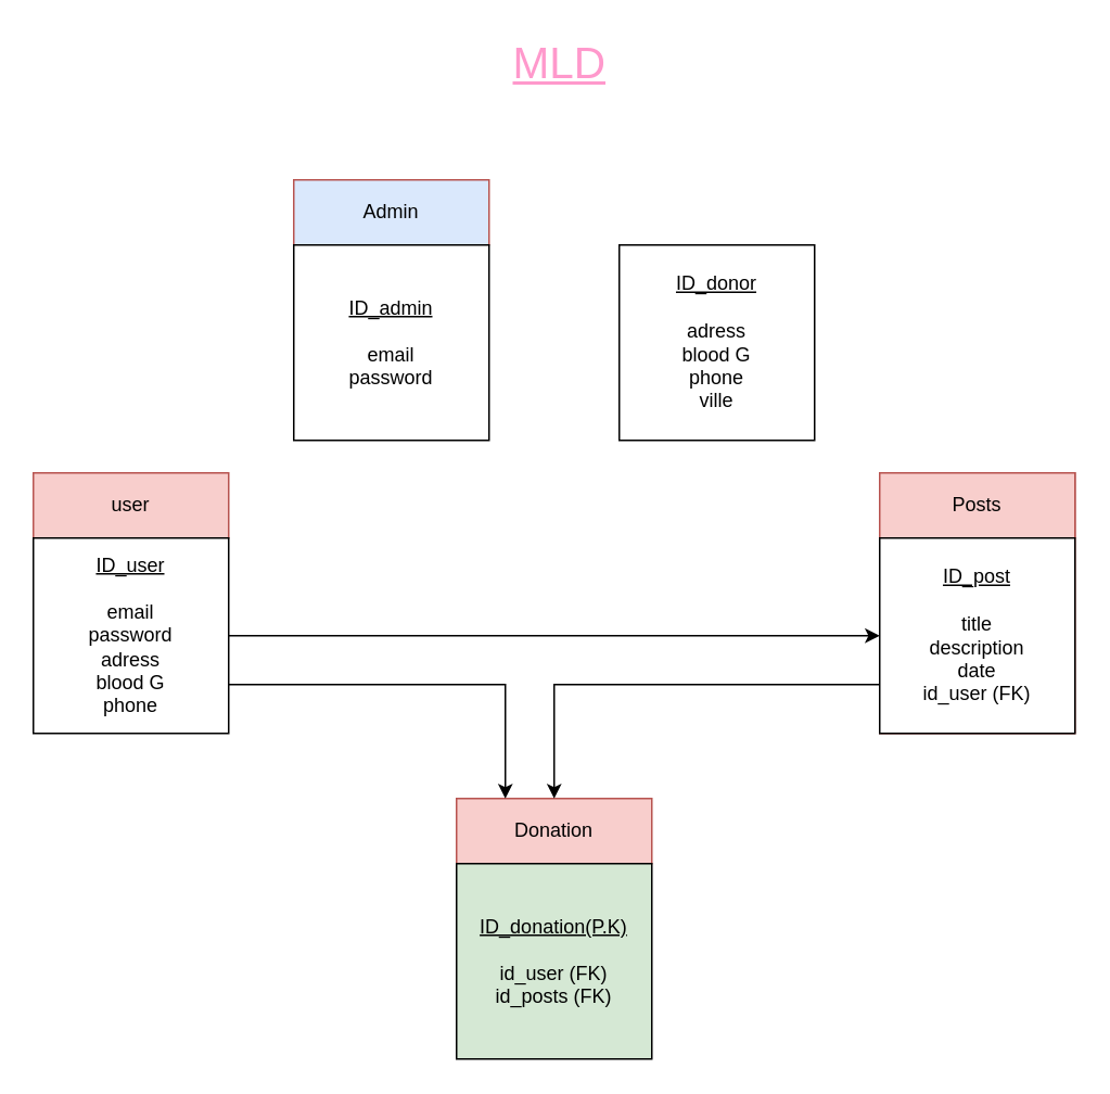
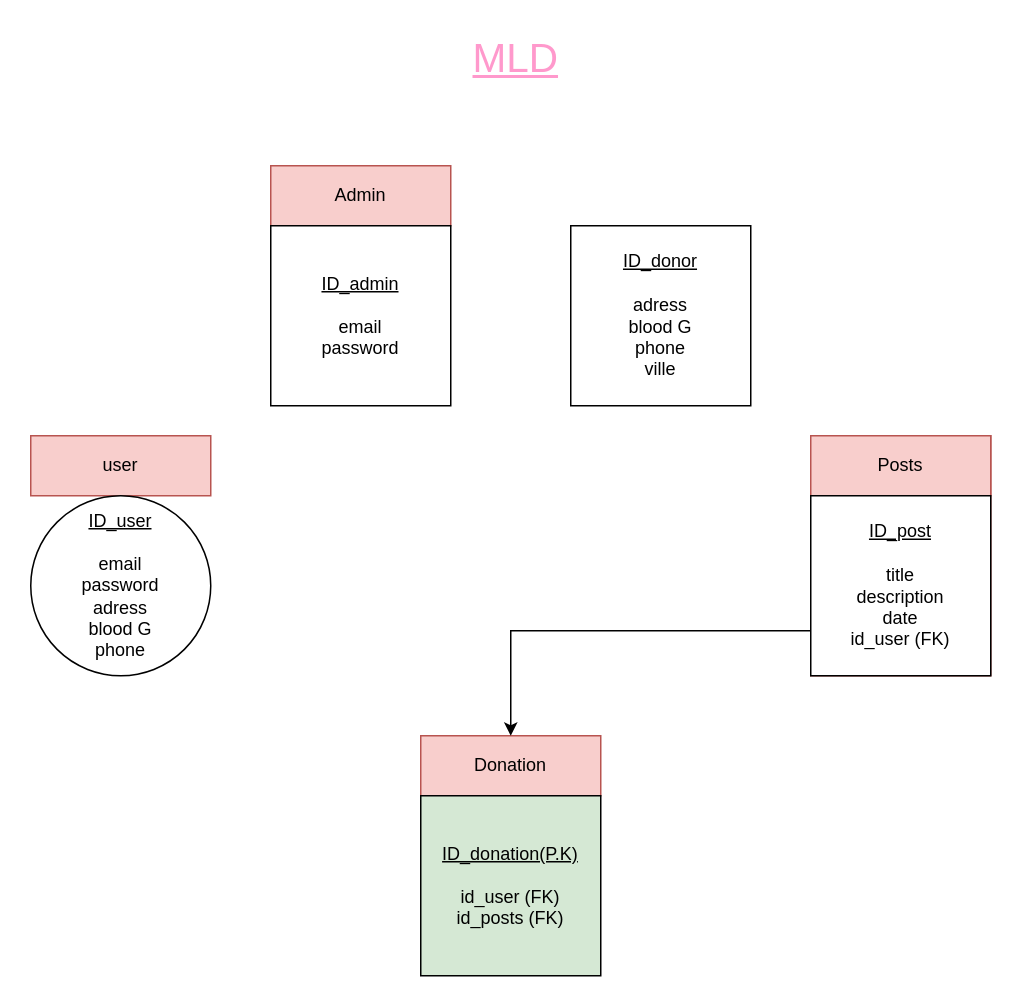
  <mxCell id="0" />
  <mxCell id="1" parent="0" />
  <mxCell id="2" value="" style="group" parent="1" vertex="1" connectable="0"><mxGeometry x="20" y="290" width="120" height="160" as="geometry" /></mxCell>
  <mxCell id="3" value="user" style="rounded=0;whiteSpace=wrap;html=1;fillColor=#f8cecc;strokeColor=#b85450;" parent="2" vertex="1"><mxGeometry width="120" height="40" as="geometry" /></mxCell>
- <mxCell id="4" value="&lt;u&gt;ID_user&lt;br&gt;&lt;br&gt;&lt;/u&gt;email&lt;br&gt;password&lt;br&gt;adress&lt;br&gt;blood G&lt;br&gt;phone" style="rounded=0;whiteSpace=wrap;html=1;" parent="2" vertex="1"><mxGeometry y="40" width="120" height="120" as="geometry" /></mxCell>
+ <mxCell id="4" value="&lt;u&gt;ID_user&lt;br&gt;&lt;br&gt;&lt;/u&gt;email&lt;br&gt;password&lt;br&gt;adress&lt;br&gt;blood G&lt;br&gt;phone" style="ellipse;whiteSpace=wrap;html=1;" parent="2" vertex="1"><mxGeometry y="40" width="120" height="120" as="geometry" /></mxCell>
  <mxCell id="5" value="" style="group;fillColor=#f8cecc;strokeColor=#b85450;" parent="1" vertex="1" connectable="0"><mxGeometry x="540" y="290" width="120" height="160" as="geometry" /></mxCell>
  <mxCell id="6" value="Posts" style="rounded=0;whiteSpace=wrap;html=1;fillColor=#f8cecc;strokeColor=#b85450;" parent="5" vertex="1"><mxGeometry width="120" height="40" as="geometry" /></mxCell>
  <mxCell id="7" value="&lt;u&gt;ID_post&lt;br&gt;&lt;/u&gt;&lt;br&gt;title&lt;br&gt;description&lt;br&gt;date&lt;br&gt;id_user (FK)" style="rounded=0;whiteSpace=wrap;html=1;" parent="5" vertex="1"><mxGeometry y="40" width="120" height="120" as="geometry" /></mxCell>
  <mxCell id="8" value="&lt;font style=&quot;font-size: 27px&quot; color=&quot;#ff99cc&quot;&gt;&lt;u&gt;MLD&lt;/u&gt;&lt;/font&gt;" style="text;html=1;resizable=0;points=[];autosize=1;align=left;verticalAlign=top;spacingTop=-4;strokeWidth=19;" parent="1" vertex="1"><mxGeometry x="313" y="20" width="70" height="20" as="geometry" /></mxCell>
  <mxCell id="9" value="" style="group" parent="1" vertex="1" connectable="0"><mxGeometry x="280" y="490" width="120" height="160" as="geometry" /></mxCell>
  <mxCell id="10" value="Donation" style="rounded=0;whiteSpace=wrap;html=1;fillColor=#f8cecc;strokeColor=#b85450;" parent="9" vertex="1"><mxGeometry width="120" height="40" as="geometry" /></mxCell>
  <mxCell id="11" value="&lt;u&gt;ID_donation(P.K)&lt;br&gt;&lt;/u&gt;&lt;br&gt;id_user (FK)&lt;br&gt;id_posts (FK)" style="rounded=0;whiteSpace=wrap;html=1;fillColor=#d5e8d4;" parent="9" vertex="1"><mxGeometry y="40" width="120" height="120" as="geometry" /></mxCell>
  <mxCell id="12" value="" style="group" vertex="1" connectable="0" parent="1"><mxGeometry x="380" y="110" width="120" height="160" as="geometry" /></mxCell>
  <mxCell id="13" value="&lt;u&gt;ID_donor&lt;br&gt;&lt;/u&gt;&lt;br&gt;adress&lt;br&gt;blood G&lt;br&gt;phone&lt;br&gt;ville" style="rounded=0;whiteSpace=wrap;html=1;" vertex="1" parent="12"><mxGeometry y="40" width="120" height="120" as="geometry" /></mxCell>
- <mxCell id="14" style="edgeStyle=orthogonalEdgeStyle;rounded=0;orthogonalLoop=1;jettySize=auto;html=1;exitX=1;exitY=0.5;exitDx=0;exitDy=0;entryX=0;entryY=0.5;entryDx=0;entryDy=0;" edge="1" parent="1" source="4" target="7"><mxGeometry relative="1" as="geometry" /></mxCell>
  <mxCell id="15" style="edgeStyle=orthogonalEdgeStyle;rounded=0;orthogonalLoop=1;jettySize=auto;html=1;exitX=0;exitY=0.75;exitDx=0;exitDy=0;" edge="1" parent="1" source="7" target="10"><mxGeometry relative="1" as="geometry" /></mxCell>
- <mxCell id="16" style="edgeStyle=orthogonalEdgeStyle;rounded=0;orthogonalLoop=1;jettySize=auto;html=1;exitX=1;exitY=0.75;exitDx=0;exitDy=0;entryX=0.25;entryY=0;entryDx=0;entryDy=0;" edge="1" parent="1" source="4" target="10"><mxGeometry relative="1" as="geometry" /></mxCell>
  <mxCell id="17" value="" style="group" vertex="1" connectable="0" parent="1"><mxGeometry x="180" y="110" width="120" height="160" as="geometry" /></mxCell>
- <mxCell id="18" value="Admin" style="rounded=0;whiteSpace=wrap;html=1;fillColor=#dae8fc;strokeColor=#b85450;" vertex="1" parent="17"><mxGeometry width="120" height="40" as="geometry" /></mxCell>
+ <mxCell id="18" value="Admin" style="rounded=0;whiteSpace=wrap;html=1;fillColor=#f8cecc;strokeColor=#b85450;" vertex="1" parent="17"><mxGeometry width="120" height="40" as="geometry" /></mxCell>
  <mxCell id="19" value="&lt;u&gt;ID_admin&lt;br&gt;&lt;br&gt;&lt;/u&gt;email&lt;br&gt;password" style="rounded=0;whiteSpace=wrap;html=1;" vertex="1" parent="17"><mxGeometry y="40" width="120" height="120" as="geometry" /></mxCell>
